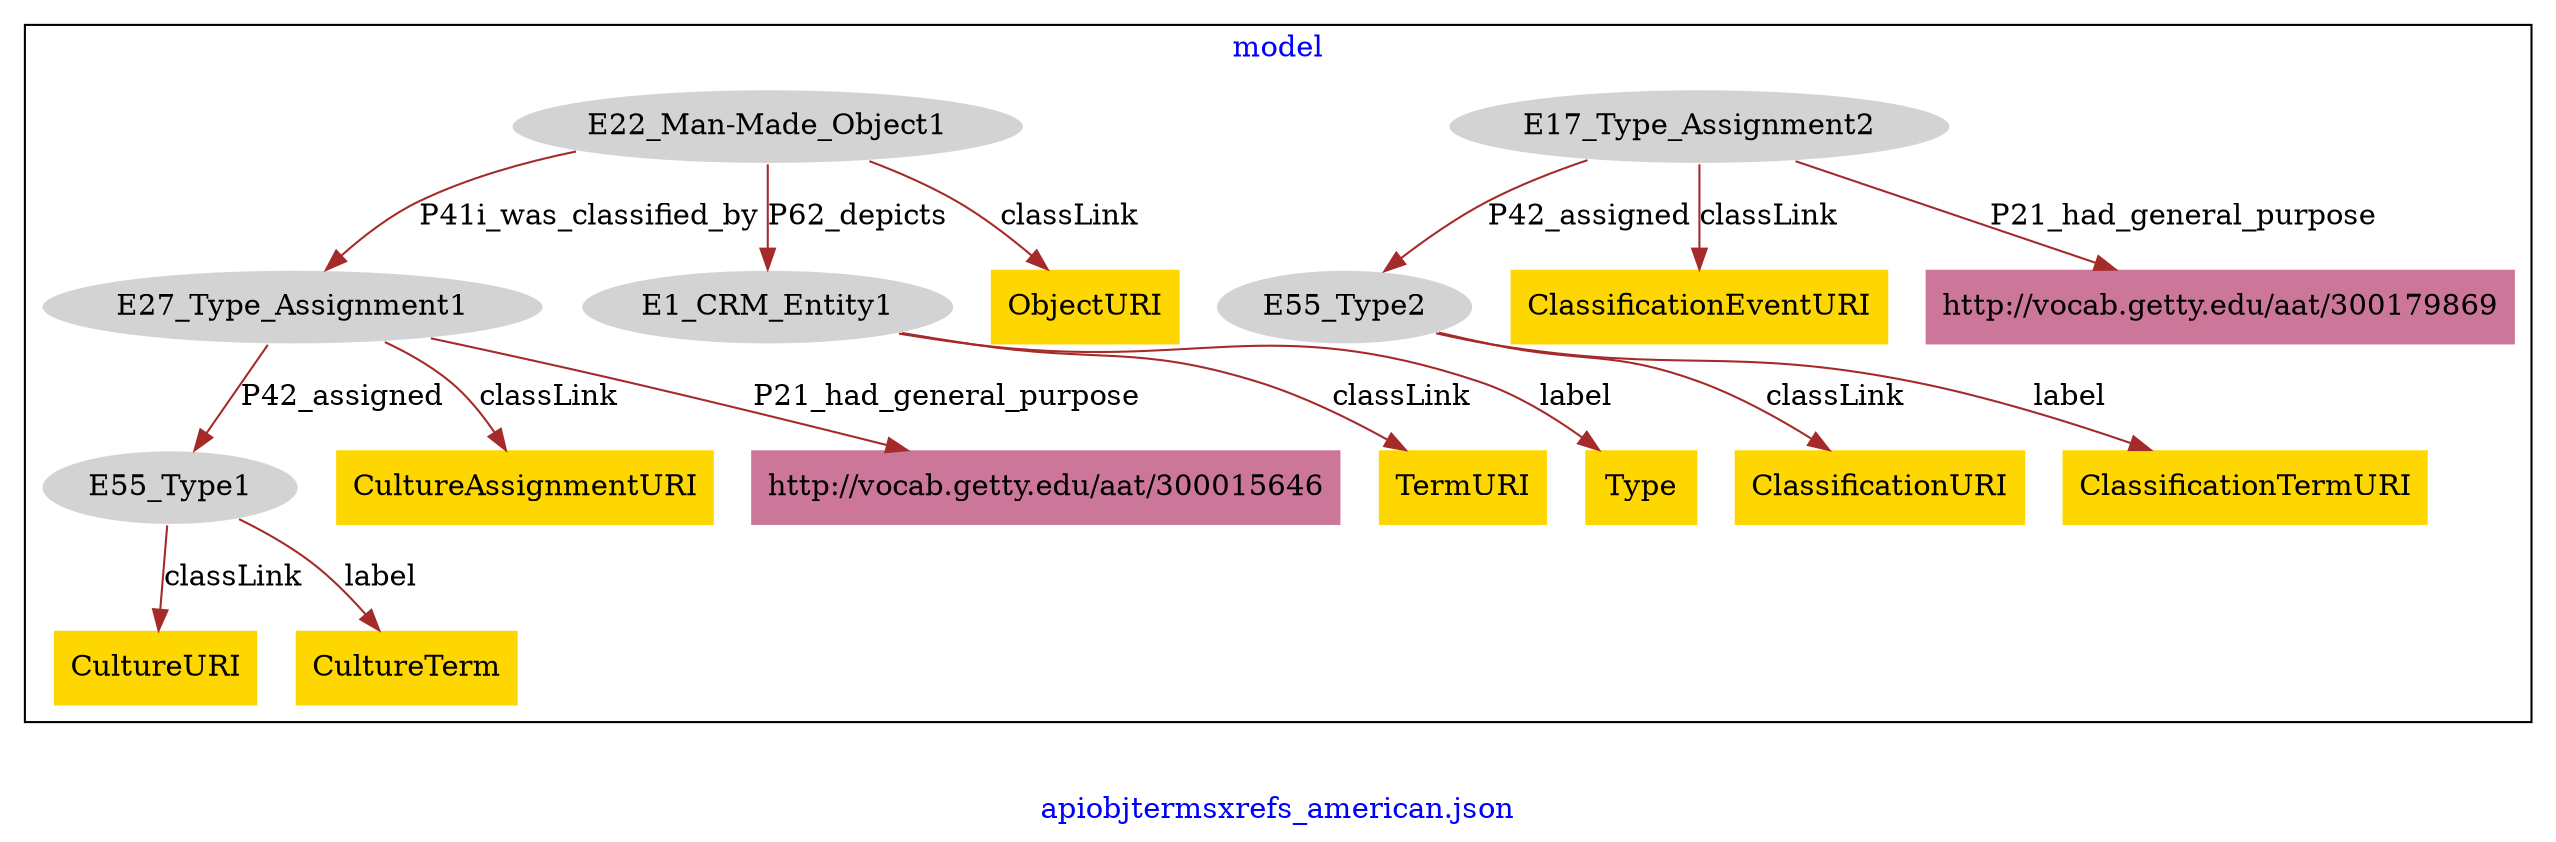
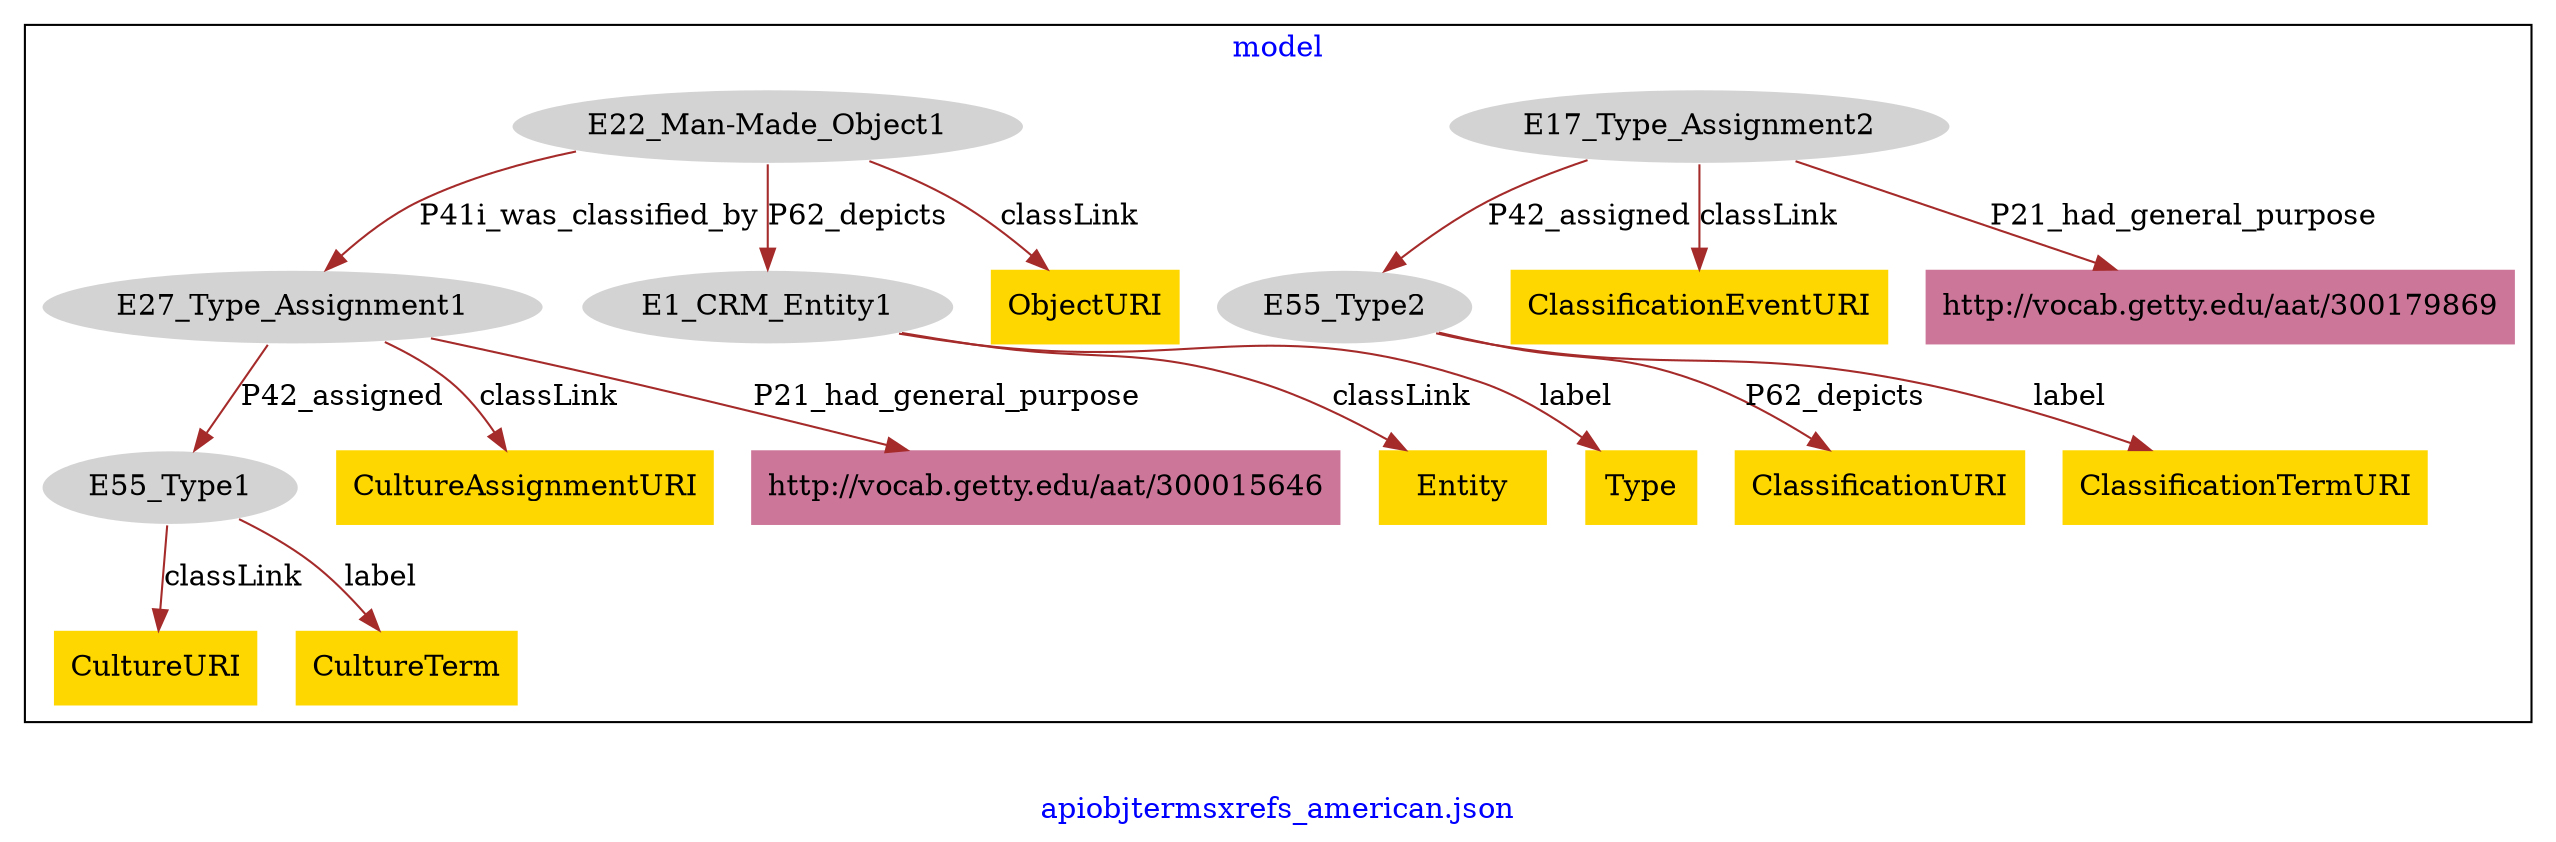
  digraph {
    fontcolor=blue
    label="apiobjtermsxrefs_american.json"
    remincross=true
    node [fillcolor=gold style=filled shape=plaintext]
    edge [color=brown fontcolor=black]
    n1 [color=white fillcolor=lightgray label=E27_Type_Assignment1 shape=""]
    n2 [color=white fillcolor=lightgray label=E55_Type1 shape=""]
    n3 [color=white fillcolor=lightgray label=E17_Type_Assignment2 shape=""]
    n4 [color=white fillcolor=lightgray label=E55_Type2 shape=""]
    n5 [color=white fillcolor=lightgray label="E22_Man-Made_Object1" shape=""]
    n6 [color=white fillcolor=lightgray label=E1_CRM_Entity1 shape=""]
    n7 [label=CultureAssignmentURI]
-   n8 [label=TermURI]
+   n8 [label=Entity]
    n9 [label=ClassificationURI]
    n10 [label=ClassificationEventURI]
    n11 [label=ObjectURI]
    n12 [label=CultureURI]
    n13 [label=ClassificationTermURI]
    n14 [label=Type]
    n15 [label=CultureTerm]
    n16 [fillcolor="#CC7799" label="http://vocab.getty.edu/aat/300179869"]
    n17 [fillcolor="#CC7799" label="http://vocab.getty.edu/aat/300015646"]
    subgraph cluster_1 {
      label=model
      n1
      n2
      n3
      n4
      n5
      n6
      n7
      n8
      n9
      n10
      n11
      n12
      n13
      n14
      n15
      n16
      n17
    }
    n1 -> n2 [label=P42_assigned]
    n1 -> n7 [label=classLink]
    n1 -> n17 [label=P21_had_general_purpose]
    n2 -> n12 [label=classLink]
    n2 -> n15 [label=label]
    n3 -> n4 [label=P42_assigned]
    n3 -> n10 [label=classLink]
    n3 -> n16 [label=P21_had_general_purpose]
-   n4 -> n9 [label=classLink]
+   n4 -> n9 [label=P62_depicts]
    n4 -> n13 [label=label]
    n5 -> n1 [label=P41i_was_classified_by]
    n5 -> n6 [label=P62_depicts]
    n5 -> n11 [label=classLink]
    n6 -> n8 [label=classLink]
    n6 -> n14 [label=label]
  }
